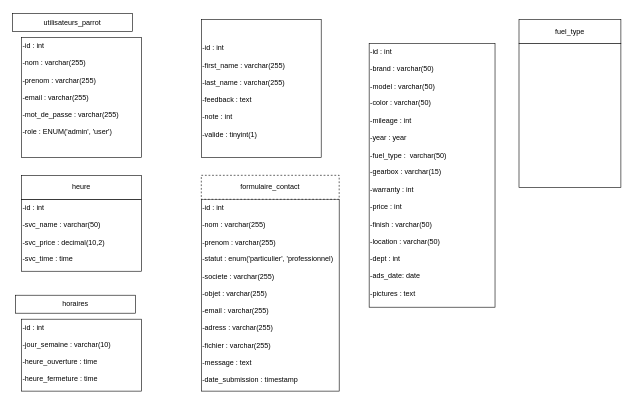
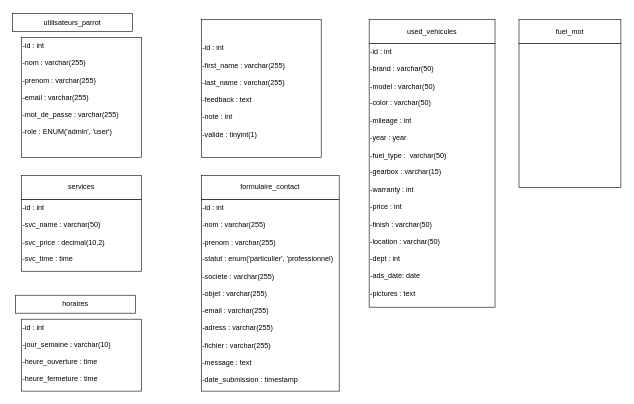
  <mxCell id="0" />
  <mxCell id="1" parent="0" />
  <mxCell id="2" value="-id : int&lt;br&gt;&lt;br&gt;-nom : varchar(255)&lt;br&gt;&lt;br&gt;-prenom : varchar(255)&lt;br&gt;&lt;br&gt;-email : varchar(255)&lt;br&gt;&lt;br&gt;-mot_de_passe : varchar(255)&lt;br&gt;&lt;br&gt;-role : ENUM('admin', 'user')&amp;nbsp;" style="whiteSpace=wrap;html=1;direction=south;align=left;verticalAlign=top;" parent="1" vertex="1"><mxGeometry x="35" y="60" width="200" height="200" as="geometry" /></mxCell>
  <mxCell id="3" value="utilisateurs_parrot" style="whiteSpace=wrap;html=1;direction=south;" parent="1" vertex="1"><mxGeometry x="20" y="20" width="200" height="30" as="geometry" /></mxCell>
  <mxCell id="4" value="&lt;br&gt;&lt;br&gt;&lt;br&gt;&lt;br&gt;&lt;br&gt;-id : int&lt;br&gt;&lt;br&gt;-first_name : varchar(255)&lt;br&gt;&lt;br&gt;-last_name : varchar(255)&lt;br&gt;&lt;br&gt;-feedback : text&lt;br&gt;&lt;br&gt;-note : int&lt;br&gt;&lt;br&gt;-valide : tinyint(1)&amp;nbsp;&lt;br&gt;&lt;div style=&quot;&quot;&gt;&lt;br&gt;&lt;/div&gt;&amp;nbsp;" style="whiteSpace=wrap;html=1;direction=south;align=left;verticalAlign=bottom;" parent="1" vertex="1"><mxGeometry x="335" y="30" width="200" height="230" as="geometry" /></mxCell>
  <mxCell id="5" value="&lt;div style=&quot;&quot;&gt;&lt;span style=&quot;background-color: initial;&quot;&gt;-id : int&lt;br&gt;&lt;/span&gt;&lt;/div&gt;&lt;br&gt;-jour_semaine : varchar(10)&lt;br&gt;&lt;br&gt;-heure_ouverture : time&lt;br&gt;&lt;br&gt;-heure_fermeture : time" style="whiteSpace=wrap;html=1;align=left;fillColor=default;verticalAlign=top;" parent="1" vertex="1"><mxGeometry x="35" y="530" width="200" height="120" as="geometry" /></mxCell>
  <mxCell id="6" value="horaires" style="whiteSpace=wrap;html=1;" parent="1" vertex="1"><mxGeometry x="25" y="490" width="200" height="30" as="geometry" /></mxCell>
  <mxCell id="7" value="-id : int&lt;br&gt;&lt;br&gt;-svc_name : varchar(50)&lt;br&gt;&lt;br&gt;-svc_price : decimal(10,2)&lt;br&gt;&lt;br&gt;-svc_time : time" style="whiteSpace=wrap;html=1;fillColor=default;verticalAlign=top;align=left;" parent="1" vertex="1"><mxGeometry x="35" y="330" width="200" height="120" as="geometry" /></mxCell>
- <mxCell id="8" value="heure" style="whiteSpace=wrap;html=1;fillColor=default;" parent="1" vertex="1"><mxGeometry x="35" y="290" width="200" height="40" as="geometry" /></mxCell>
+ <mxCell id="8" value="services" style="whiteSpace=wrap;html=1;fillColor=default;" parent="1" vertex="1"><mxGeometry x="35" y="290" width="200" height="40" as="geometry" /></mxCell>
  <mxCell id="9" value="-id : int&lt;br&gt;&lt;br&gt;-nom : varchar(255)&lt;br&gt;&lt;br&gt;-prenom : varchar(255)&lt;br&gt;&lt;br&gt;-statut : enum('particulier', 'professionnel)&lt;br&gt;&lt;br&gt;-societe : varchar(255)&lt;br&gt;&lt;br&gt;-objet : varchar(255)&lt;br&gt;&lt;br&gt;-email : varchar(255)&lt;br&gt;&lt;br&gt;-adress : varchar(255)&lt;br&gt;&lt;br&gt;-fichier : varchar(255)&lt;br&gt;&lt;br&gt;-message : text&lt;br&gt;&lt;br&gt;-date_submission : timestamp" style="whiteSpace=wrap;html=1;fillColor=default;verticalAlign=top;align=left;" parent="1" vertex="1"><mxGeometry x="335" y="330" width="230" height="320" as="geometry" /></mxCell>
- <mxCell id="10" value="formulaire_contact" style="whiteSpace=wrap;html=1;fillColor=default;dashed=1;" parent="1" vertex="1"><mxGeometry x="335" y="290" width="230" height="40" as="geometry" /></mxCell>
+ <mxCell id="10" value="formulaire_contact" style="whiteSpace=wrap;html=1;fillColor=default;" parent="1" vertex="1"><mxGeometry x="335" y="290" width="230" height="40" as="geometry" /></mxCell>
  <mxCell id="11" value="-id : int&lt;br&gt;&lt;br&gt;-brand : varchar(50)&lt;br&gt;&lt;br&gt;-model : varchar(50)&lt;br&gt;&lt;br&gt;-color : varchar(50)&lt;br&gt;&lt;br&gt;-mileage : int&lt;br&gt;&lt;br&gt;-year : year&lt;br&gt;&lt;br&gt;-fuel_type :&amp;nbsp; varchar(50)&lt;br&gt;&lt;br&gt;-gearbox : varchar(15)&lt;br&gt;&lt;br&gt;-warranty : int&lt;br&gt;&lt;br&gt;-price : int&lt;br&gt;&lt;br&gt;-finish : varchar(50)&lt;br&gt;&lt;br&gt;-location : varchar(50)&lt;br&gt;&lt;br&gt;-dept : int&lt;br&gt;&lt;br&gt;-ads_date: date&lt;br&gt;&lt;br&gt;-pictures : text" style="whiteSpace=wrap;html=1;fillColor=default;verticalAlign=top;align=left;" parent="1" vertex="1"><mxGeometry x="615" y="70" width="210" height="440" as="geometry" /></mxCell>
- <mxCell id="13" value="fuel_type" style="rounded=0;whiteSpace=wrap;html=1;" vertex="1" parent="1"><mxGeometry x="865" y="30" width="170" height="40" as="geometry" /></mxCell>
+ <mxCell id="12" value="used_vehicules" style="whiteSpace=wrap;html=1;fillColor=default;" parent="1" vertex="1"><mxGeometry x="615" y="30" width="210" height="40" as="geometry" /></mxCell>
+ <mxCell id="13" value="fuel_mot" style="rounded=0;whiteSpace=wrap;html=1;" vertex="1" parent="1"><mxGeometry x="865" y="30" width="170" height="40" as="geometry" /></mxCell>
  <mxCell id="14" value="" style="rounded=0;whiteSpace=wrap;html=1;" vertex="1" parent="1"><mxGeometry x="865" y="70" width="170" height="240" as="geometry" /></mxCell>
